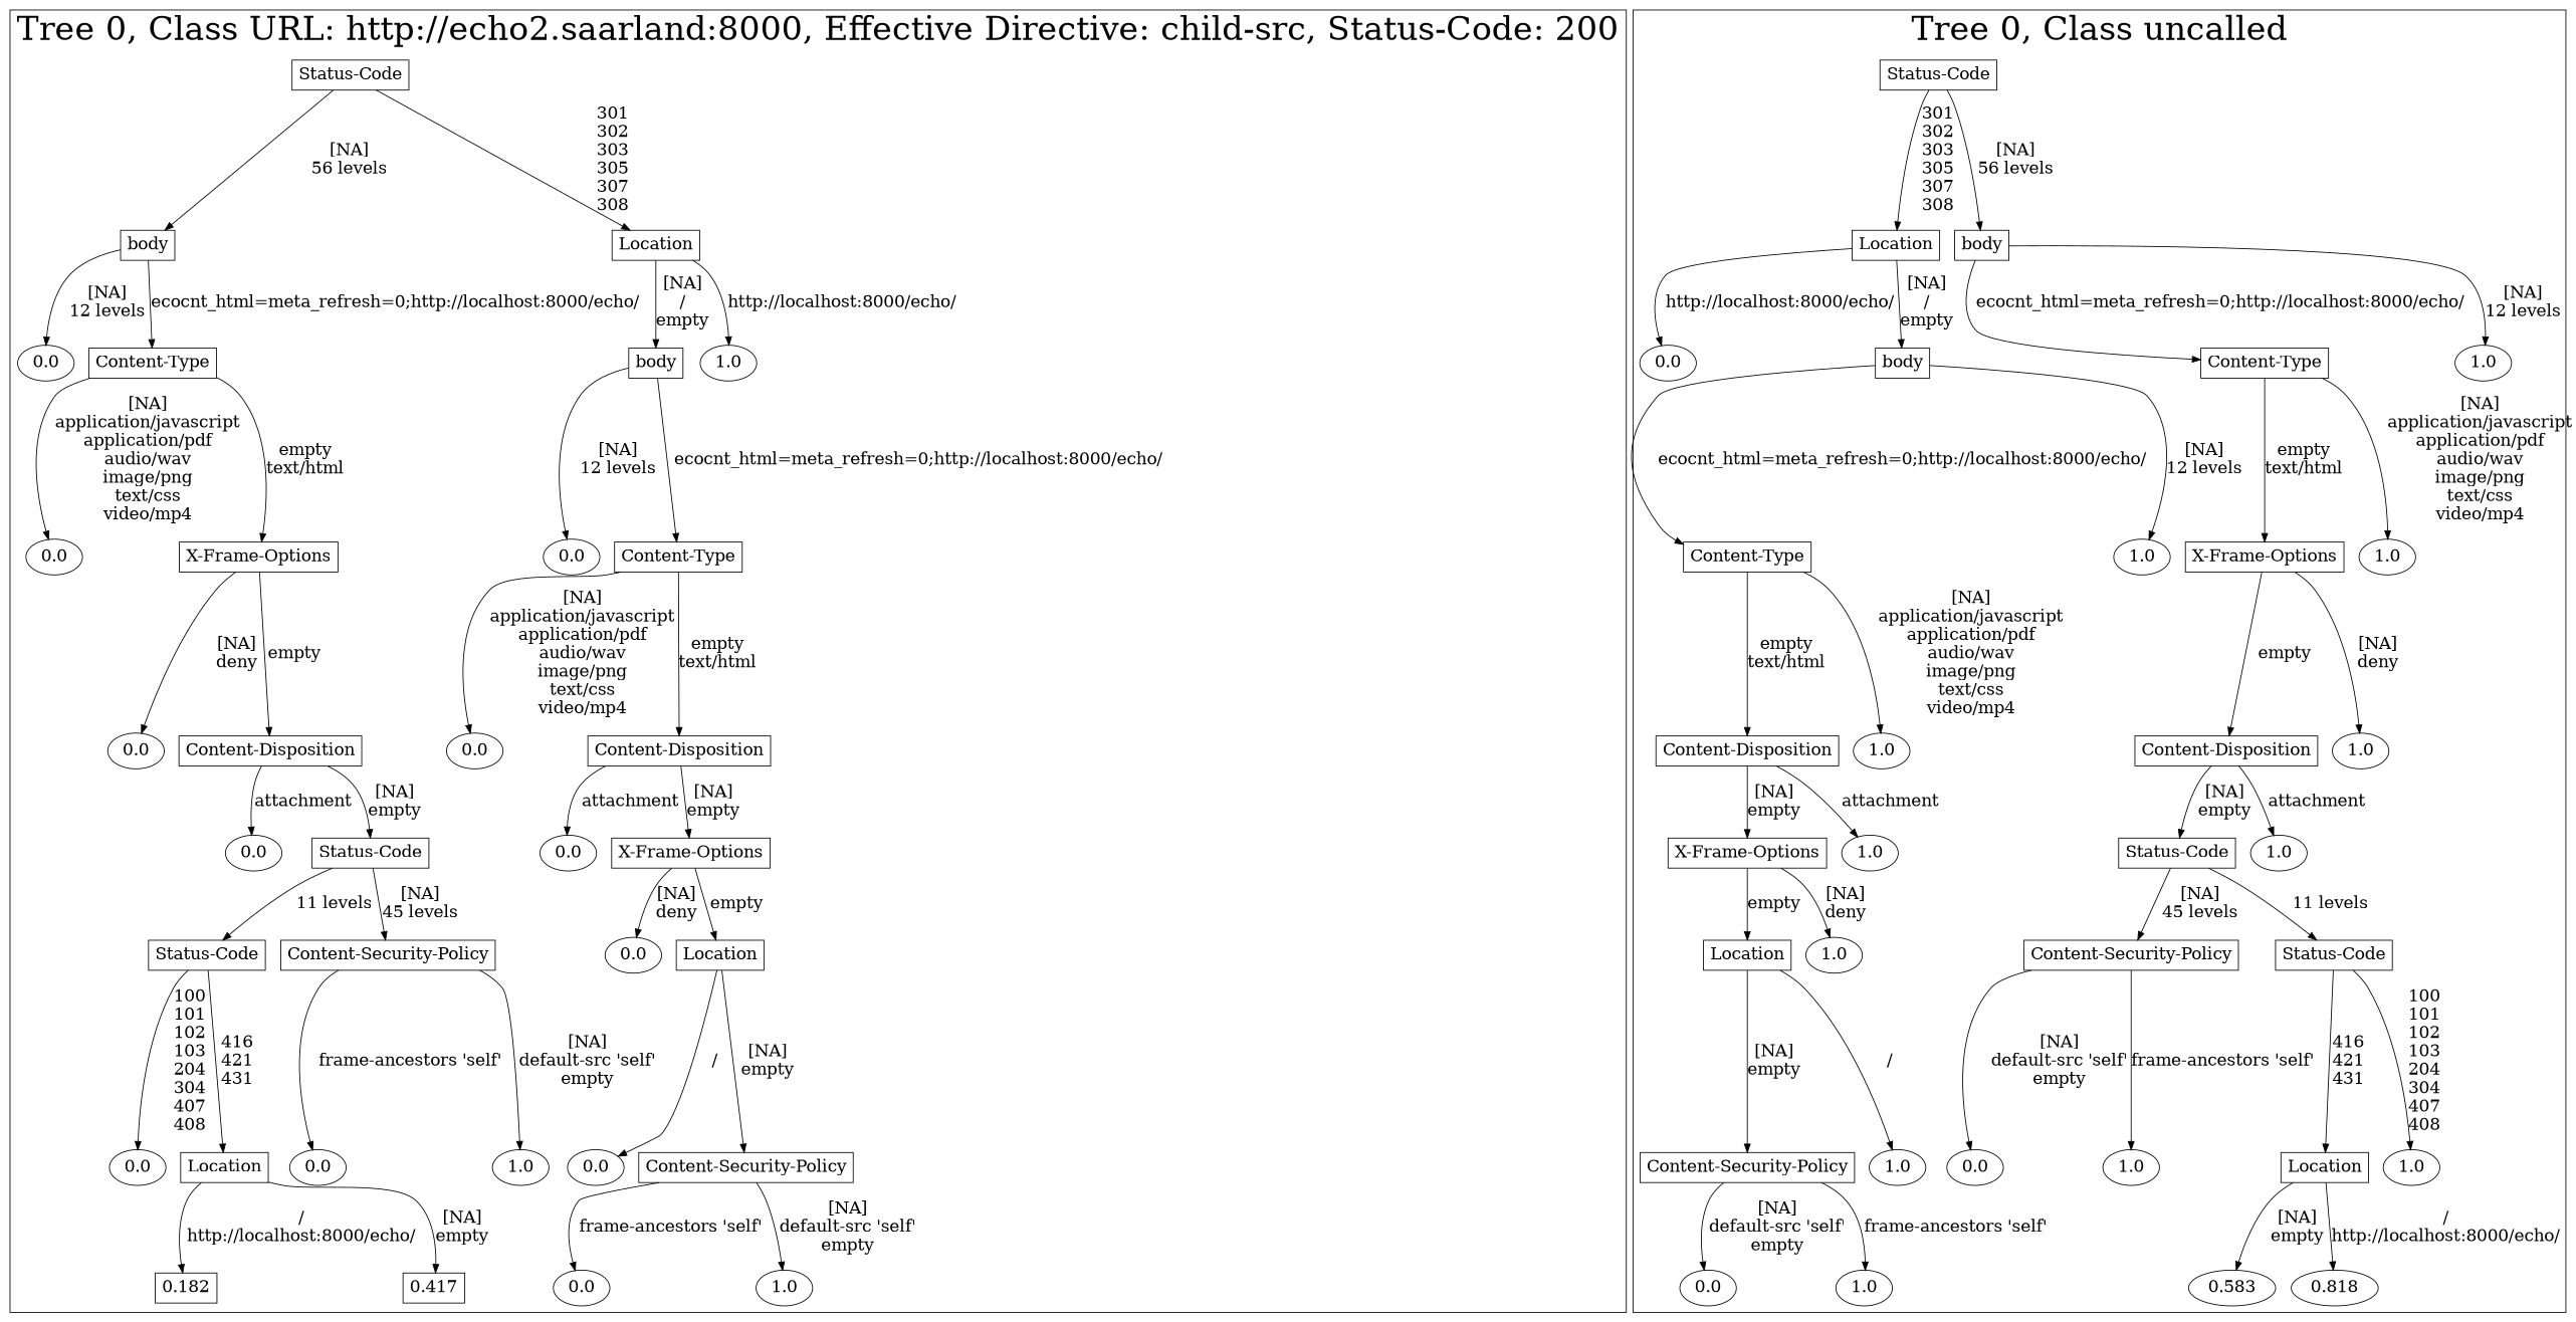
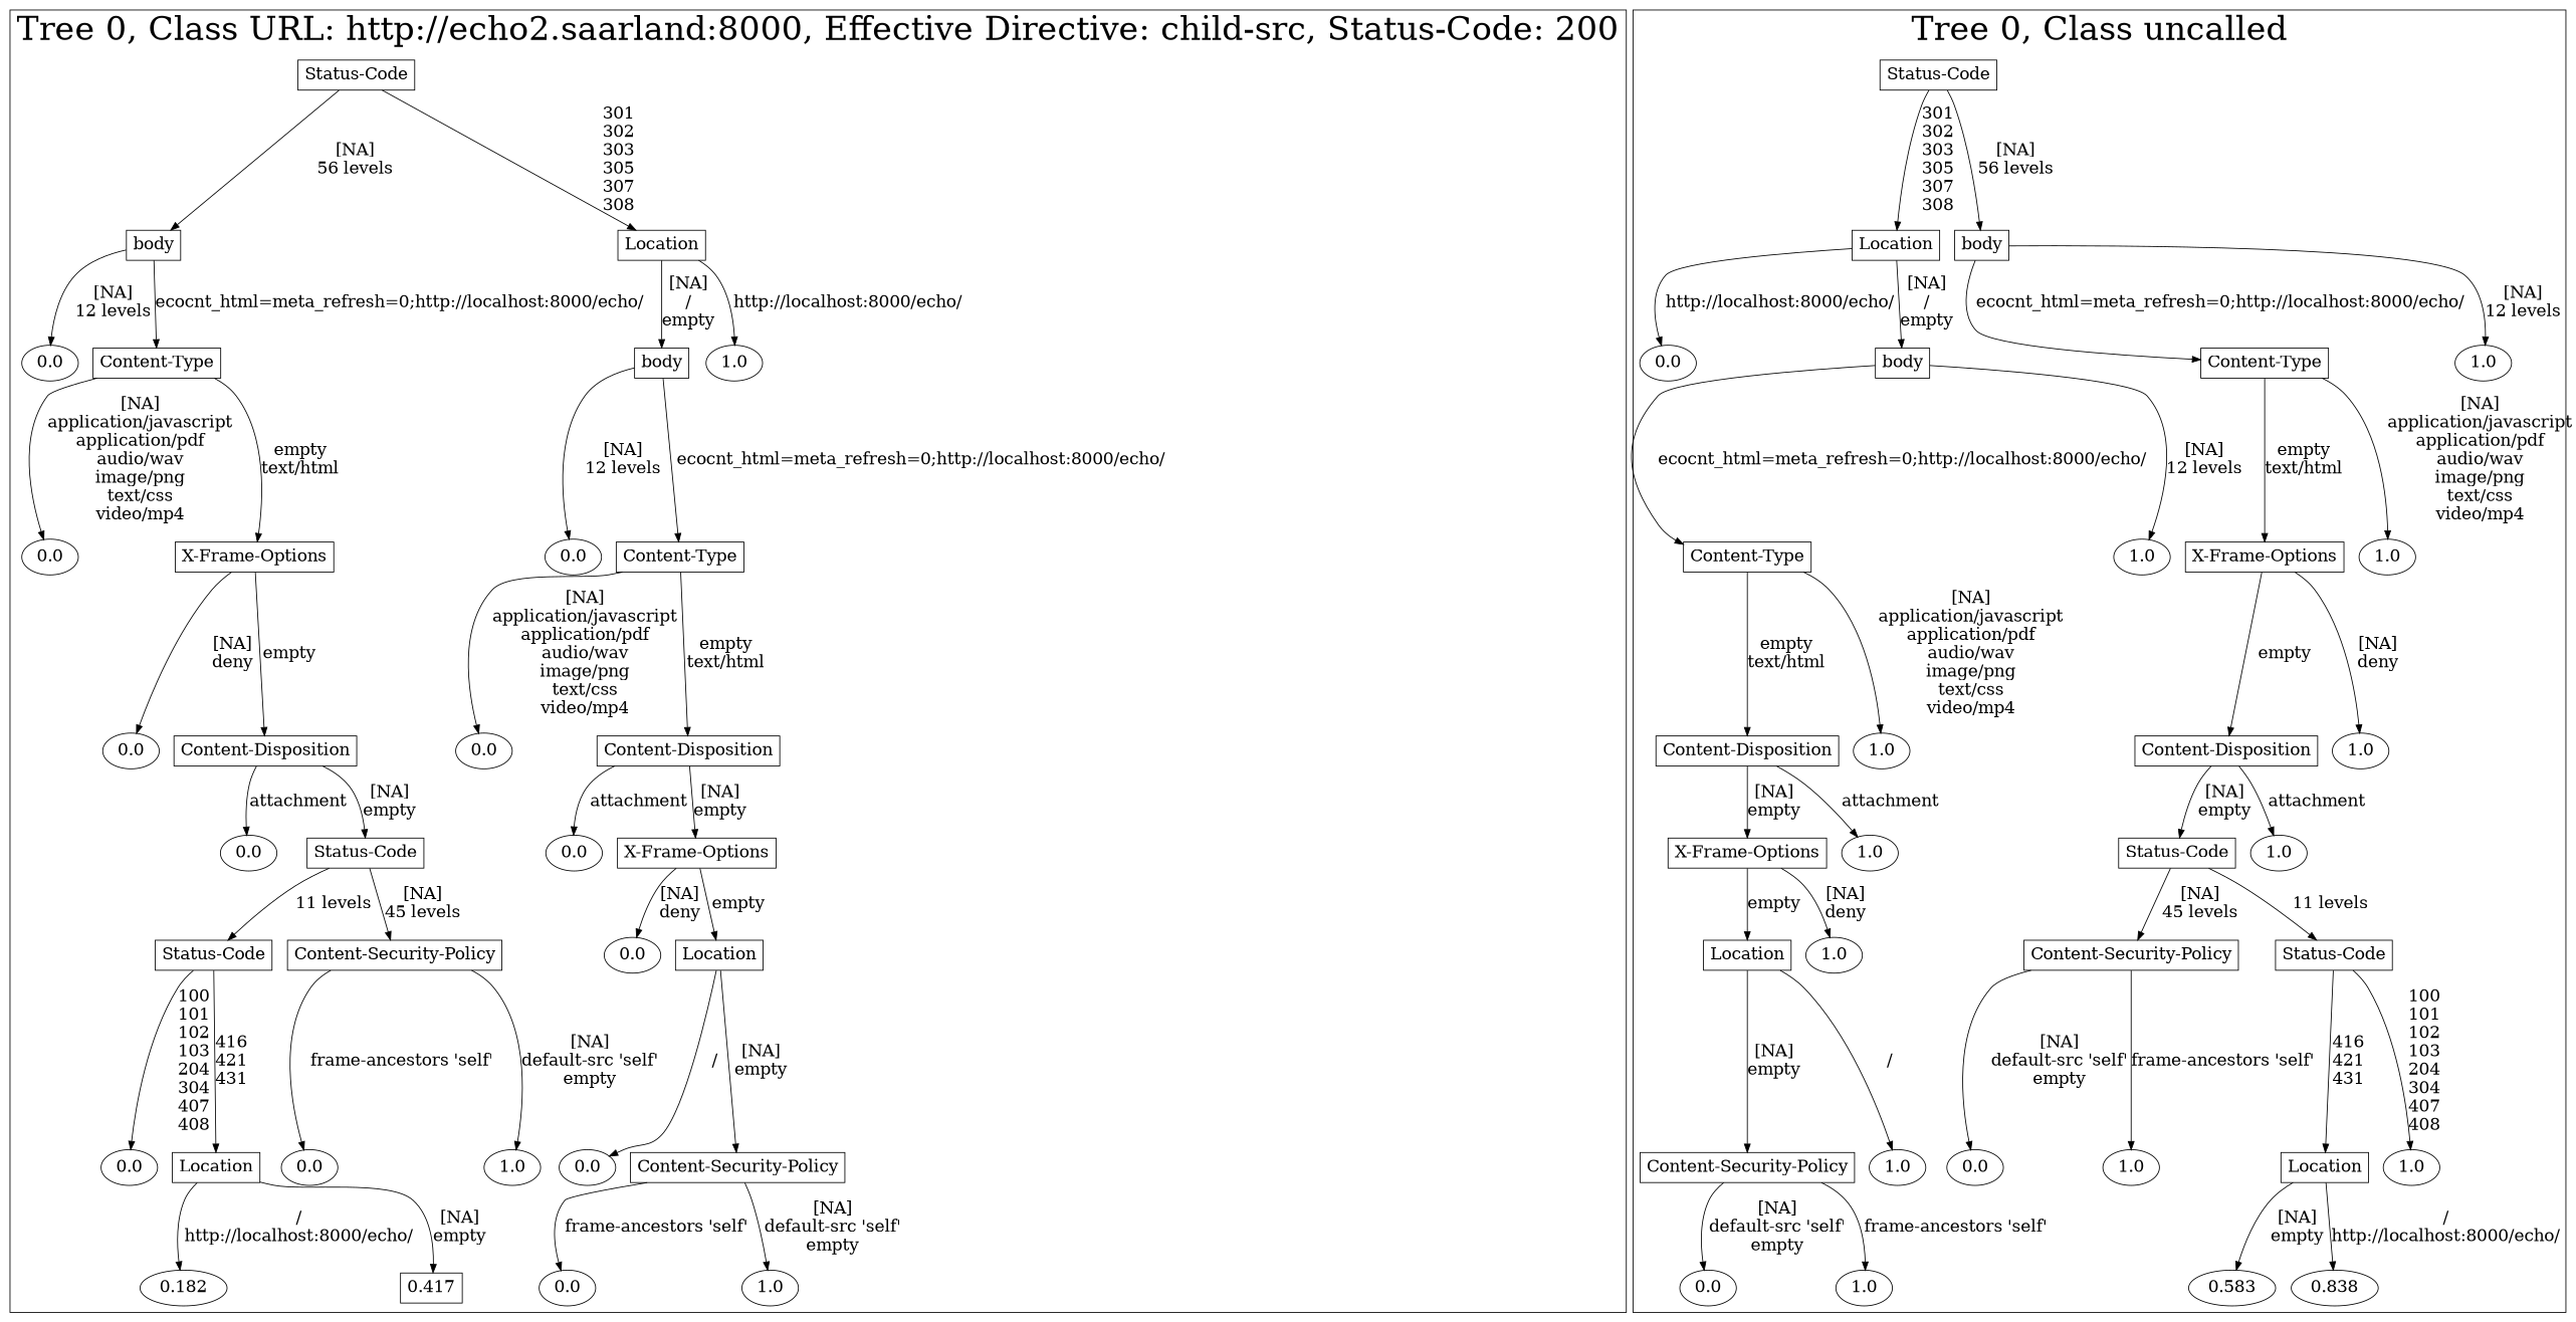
  digraph {
    node [fontsize=20]
    edge [fontsize=20]
    n1 [label="Status-Code" shape=box]
    n2 [label=body shape=box]
    n3 [label=Location shape=box]
    n4 [label=0.0]
    n5 [label="Content-Type" shape=box]
    n6 [label=body shape=box]
    n7 [label=1.0]
    n8 [label=0.0]
    n9 [label="X-Frame-Options" shape=box]
    n10 [label=0.0]
    n11 [label="Content-Type" shape=box]
    n12 [label=0.0]
    n13 [label="Content-Disposition" shape=box]
    n14 [label=0.0]
    n15 [label="Content-Disposition" shape=box]
    n16 [label=0.0]
    n17 [label="Status-Code" shape=box]
    n18 [label=0.0]
    n19 [label="X-Frame-Options" shape=box]
    n20 [label="Status-Code" shape=box]
    n21 [label="Content-Security-Policy" shape=box]
    n22 [label=0.0]
    n23 [label=Location shape=box]
    n24 [label=0.0]
    n25 [label=Location shape=box]
    n26 [label=0.0]
    n27 [label=1.0]
    n28 [label=0.0]
    n29 [label="Content-Security-Policy" shape=box]
-   n30 [label=0.182 shape=box]
+   n30 [label=0.182]
    n31 [label=0.417 shape=box]
    n32 [label=0.0]
    n33 [label=1.0]
    n34 [label="Status-Code" shape=box]
    n35 [label=Location shape=box]
    n36 [label=body shape=box]
    n37 [label=0.0]
    n38 [label=body shape=box]
    n39 [label="Content-Type" shape=box]
    n40 [label=1.0]
    n41 [label="Content-Type" shape=box]
    n42 [label=1.0]
    n43 [label="X-Frame-Options" shape=box]
    n44 [label=1.0]
    n45 [label="Content-Disposition" shape=box]
    n46 [label=1.0]
    n47 [label="Content-Disposition" shape=box]
    n48 [label=1.0]
    n49 [label="X-Frame-Options" shape=box]
    n50 [label=1.0]
    n51 [label="Status-Code" shape=box]
    n52 [label=1.0]
    n53 [label=Location shape=box]
    n54 [label=1.0]
    n55 [label="Content-Security-Policy" shape=box]
    n56 [label="Status-Code" shape=box]
    n57 [label="Content-Security-Policy" shape=box]
    n58 [label=1.0]
    n59 [label=0.0]
    n60 [label=1.0]
    n61 [label=Location shape=box]
    n62 [label=1.0]
    n63 [label=0.0]
    n64 [label=1.0]
    n65 [label=0.583]
-   n66 [label=0.818]
+   n66 [label=0.838]
    subgraph cluster_1 {
      fontsize=40
      label="Tree 0, Class URL: http://echo2.saarland:8000, Effective Directive: child-src, Status-Code: 200"
      subgraph sub_2 {
        fontsize=40
        label="Tree 0, Class URL: http://echo2.saarland:8000, Effective Directive: child-src, Status-Code: 200"
        n1
      }
      subgraph sub_3 {
        fontsize=40
        label="Tree 0, Class URL: http://echo2.saarland:8000, Effective Directive: child-src, Status-Code: 200"
        n2
        n3
      }
      subgraph sub_4 {
        fontsize=40
        label="Tree 0, Class URL: http://echo2.saarland:8000, Effective Directive: child-src, Status-Code: 200"
        n4
        n5
        n6
        n7
      }
      subgraph sub_5 {
        fontsize=40
        label="Tree 0, Class URL: http://echo2.saarland:8000, Effective Directive: child-src, Status-Code: 200"
        n8
        n9
        n10
        n11
      }
      subgraph sub_6 {
        fontsize=40
        label="Tree 0, Class URL: http://echo2.saarland:8000, Effective Directive: child-src, Status-Code: 200"
        n12
        n13
        n14
        n15
      }
      subgraph sub_7 {
        fontsize=40
        label="Tree 0, Class URL: http://echo2.saarland:8000, Effective Directive: child-src, Status-Code: 200"
        n16
        n17
        n18
        n19
      }
      subgraph sub_8 {
        fontsize=40
        label="Tree 0, Class URL: http://echo2.saarland:8000, Effective Directive: child-src, Status-Code: 200"
        n20
        n21
        n22
        n23
      }
      subgraph sub_9 {
        fontsize=40
        label="Tree 0, Class URL: http://echo2.saarland:8000, Effective Directive: child-src, Status-Code: 200"
        n24
        n25
        n26
        n27
        n28
        n29
      }
      subgraph sub_10 {
        fontsize=40
        label="Tree 0, Class URL: http://echo2.saarland:8000, Effective Directive: child-src, Status-Code: 200"
        n30
        n31
        n32
        n33
      }
    }
    subgraph cluster_11 {
      fontsize=40
      label="Tree 0, Class uncalled"
      subgraph sub_12 {
        fontsize=40
        label="Tree 0, Class uncalled"
        n34
      }
      subgraph sub_13 {
        fontsize=40
        label="Tree 0, Class uncalled"
        n35
        n36
      }
      subgraph sub_14 {
        fontsize=40
        label="Tree 0, Class uncalled"
        n37
        n38
        n39
        n40
      }
      subgraph sub_15 {
        fontsize=40
        label="Tree 0, Class uncalled"
        n41
        n42
        n43
        n44
      }
      subgraph sub_16 {
        fontsize=40
        label="Tree 0, Class uncalled"
        n45
        n46
        n47
        n48
      }
      subgraph sub_17 {
        fontsize=40
        label="Tree 0, Class uncalled"
        n49
        n50
        n51
        n52
      }
      subgraph sub_18 {
        fontsize=40
        label="Tree 0, Class uncalled"
        n53
        n54
        n55
        n56
      }
      subgraph sub_19 {
        fontsize=40
        label="Tree 0, Class uncalled"
        n57
        n58
        n59
        n60
        n61
        n62
      }
      subgraph sub_20 {
        fontsize=40
        label="Tree 0, Class uncalled"
        n63
        n64
        n65
        n66
      }
    }
    n1 -> n2 [label="[NA]\n56 levels\n"]
    n1 -> n3 [label="301\n302\n303\n305\n307\n308\n"]
    n2 -> n4 [label="[NA]\n12 levels\n"]
    n2 -> n5 [label="ecocnt_html=meta_refresh=0;http://localhost:8000/echo/\n"]
    n3 -> n6 [label="[NA]\n/\nempty\n"]
    n3 -> n7 [label="http://localhost:8000/echo/\n"]
    n5 -> n8 [label="[NA]\napplication/javascript\napplication/pdf\naudio/wav\nimage/png\ntext/css\nvideo/mp4\n"]
    n5 -> n9 [label="empty\ntext/html\n"]
    n6 -> n10 [label="[NA]\n12 levels\n"]
    n6 -> n11 [label="ecocnt_html=meta_refresh=0;http://localhost:8000/echo/\n"]
    n9 -> n12 [label="[NA]\ndeny\n"]
    n9 -> n13 [label="empty\n"]
    n11 -> n14 [label="[NA]\napplication/javascript\napplication/pdf\naudio/wav\nimage/png\ntext/css\nvideo/mp4\n"]
    n11 -> n15 [label="empty\ntext/html\n"]
    n13 -> n16 [label="attachment\n"]
    n13 -> n17 [label="[NA]\nempty\n"]
    n15 -> n18 [label="attachment\n"]
    n15 -> n19 [label="[NA]\nempty\n"]
    n17 -> n20 [label="11 levels\n"]
    n17 -> n21 [label="[NA]\n45 levels\n"]
    n19 -> n22 [label="[NA]\ndeny\n"]
    n19 -> n23 [label="empty\n"]
    n20 -> n24 [label="100\n101\n102\n103\n204\n304\n407\n408\n"]
    n20 -> n25 [label="416\n421\n431\n"]
    n21 -> n26 [label="frame-ancestors 'self'\n"]
    n21 -> n27 [label="[NA]\ndefault-src 'self'\nempty\n"]
    n23 -> n28 [label="/\n"]
    n23 -> n29 [label="[NA]\nempty\n"]
    n25 -> n30 [label="/\nhttp://localhost:8000/echo/\n"]
    n25 -> n31 [label="[NA]\nempty\n"]
    n29 -> n32 [label="frame-ancestors 'self'\n"]
    n29 -> n33 [label="[NA]\ndefault-src 'self'\nempty\n"]
    n34 -> n35 [label="301\n302\n303\n305\n307\n308\n"]
    n34 -> n36 [label="[NA]\n56 levels\n"]
    n35 -> n37 [label="http://localhost:8000/echo/\n"]
    n35 -> n38 [label="[NA]\n/\nempty\n"]
    n36 -> n39 [label="ecocnt_html=meta_refresh=0;http://localhost:8000/echo/\n"]
    n36 -> n40 [label="[NA]\n12 levels\n"]
    n38 -> n41 [label="ecocnt_html=meta_refresh=0;http://localhost:8000/echo/\n"]
    n38 -> n42 [label="[NA]\n12 levels\n"]
    n39 -> n43 [label="empty\ntext/html\n"]
    n39 -> n44 [label="[NA]\napplication/javascript\napplication/pdf\naudio/wav\nimage/png\ntext/css\nvideo/mp4\n"]
    n41 -> n45 [label="empty\ntext/html\n"]
    n41 -> n46 [label="[NA]\napplication/javascript\napplication/pdf\naudio/wav\nimage/png\ntext/css\nvideo/mp4\n"]
    n43 -> n47 [label="empty\n"]
    n43 -> n48 [label="[NA]\ndeny\n"]
    n45 -> n49 [label="[NA]\nempty\n"]
    n45 -> n50 [label="attachment\n"]
    n47 -> n51 [label="[NA]\nempty\n"]
    n47 -> n52 [label="attachment\n"]
    n49 -> n53 [label="empty\n"]
    n49 -> n54 [label="[NA]\ndeny\n"]
    n51 -> n55 [label="[NA]\n45 levels\n"]
    n51 -> n56 [label="11 levels\n"]
    n53 -> n57 [label="[NA]\nempty\n"]
    n53 -> n58 [label="/\n"]
    n55 -> n59 [label="[NA]\ndefault-src 'self'\nempty\n"]
    n55 -> n60 [label="frame-ancestors 'self'\n"]
    n56 -> n61 [label="416\n421\n431\n"]
    n56 -> n62 [label="100\n101\n102\n103\n204\n304\n407\n408\n"]
    n57 -> n63 [label="[NA]\ndefault-src 'self'\nempty\n"]
    n57 -> n64 [label="frame-ancestors 'self'\n"]
    n61 -> n65 [label="[NA]\nempty\n"]
    n61 -> n66 [label="/\nhttp://localhost:8000/echo/\n"]
  }
